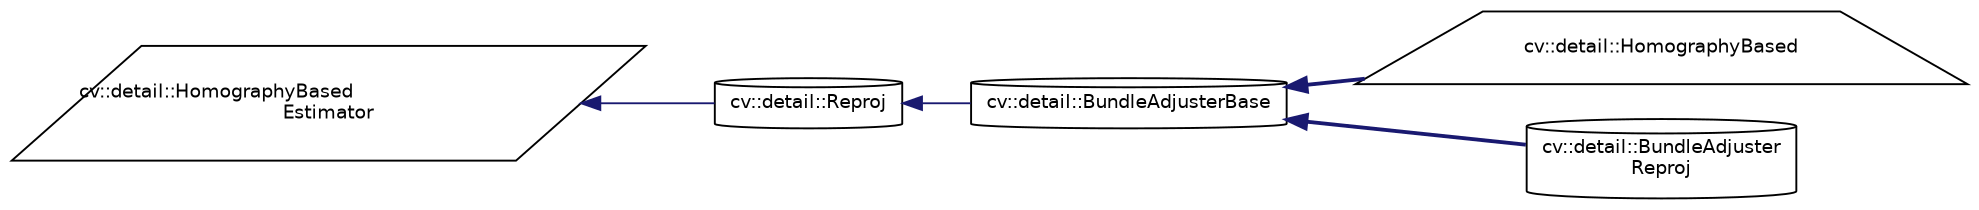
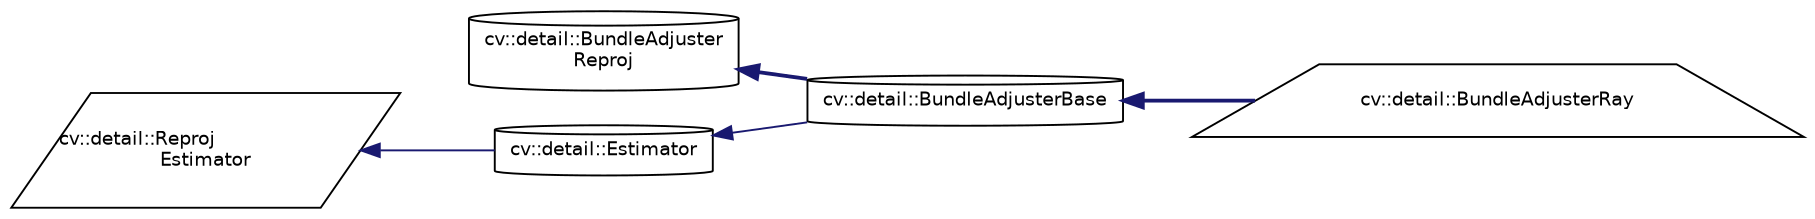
  digraph {
    rankdir=LR
    node [color=black fillcolor=white fontname=Helvetica fontsize=10 shape=cylinder style=filled]
    edge [color=midnightblue dir=back fontname=Helvetica fontsize=10 labelfontname=Helvetica labelfontsize=10 style=solid]
-   n1 [height=0.2 label="cv::detail::Reproj" width=0.4]
+   n1 [height=0.2 label="cv::detail::Estimator" width=0.4]
    n2 [height=0.2 label="cv::detail::BundleAdjusterBase" width=0.4]
-   n3 [height=0.2 label="cv::detail::HomographyBased" shape=trapezium width=0.4]
+   n3 [height=0.2 label="cv::detail::BundleAdjusterRay" shape=trapezium width=0.4]
    n4 [height=0.2 label="cv::detail::BundleAdjuster\lReproj" width=0.4]
-   n5 [height=0.2 label="cv::detail::HomographyBased\lEstimator" shape=parallelogram width=0.4]
+   n5 [height=0.2 label="cv::detail::Reproj\lEstimator" shape=parallelogram width=0.4]
    n1 -> n2
    n2 -> n3 [style=bold]
-   n2 -> n4 [style=bold]
+   n4 -> n2 [style=bold]
    n5 -> n1
  }
